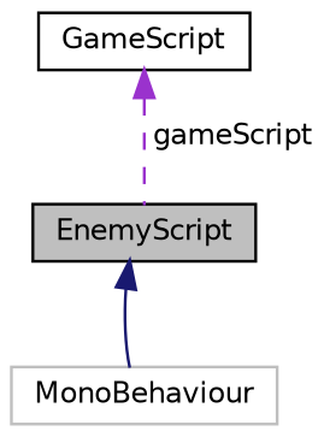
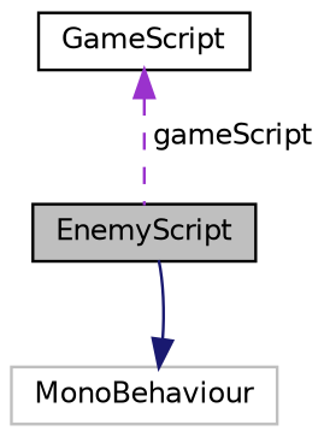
  digraph {
    node [color=black fillcolor=white fontname=Helvetica fontsize=10 shape=record style=filled]
    edge [dir=back fontname=Helvetica fontsize=10 labelfontname=Helvetica labelfontsize=10]
    n1 [fillcolor=grey75 fontcolor=black height=0.2 label=EnemyScript width=0.4]
    n2 [color=grey75 height=0.2 label=MonoBehaviour width=0.4]
    n3 [height=0.2 label=GameScript width=0.4]
-   n1 -> n2 [color=midnightblue style=solid]
+   n2 -> n1 [color=midnightblue style=solid]
    n3 -> n1 [color=darkorchid3 label=" gameScript" style=dashed]
  }
